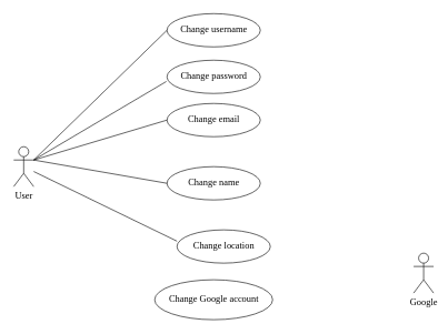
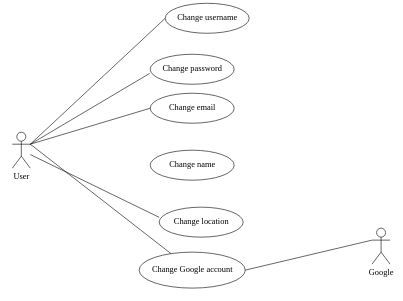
  <mxCell id="0" />
  <mxCell id="1" parent="0" />
  <mxCell id="2" value="User" style="shape=umlActor;verticalLabelPosition=bottom;verticalAlign=top;html=1;fontFamily=Verdana;fontSize=14;" vertex="1" parent="1"><mxGeometry x="20" y="220" width="30" height="60" as="geometry" /></mxCell>
  <mxCell id="3" value="Change password" style="shape=ellipse;html=1;dashed=0;whitespace=wrap;perimeter=ellipsePerimeter;fontFamily=Verdana;fontSize=14;" vertex="1" parent="1"><mxGeometry x="250" y="90" width="140" height="50" as="geometry" /></mxCell>
  <mxCell id="4" value="Change email" style="shape=ellipse;html=1;dashed=0;whitespace=wrap;perimeter=ellipsePerimeter;fontFamily=Verdana;fontSize=14;" vertex="1" parent="1"><mxGeometry x="250" y="155" width="140" height="50" as="geometry" /></mxCell>
  <mxCell id="5" value="Change name" style="shape=ellipse;html=1;dashed=0;whitespace=wrap;perimeter=ellipsePerimeter;fontFamily=Verdana;fontSize=14;" vertex="1" parent="1"><mxGeometry x="250" y="250" width="140" height="50" as="geometry" /></mxCell>
- <mxCell id="6" value="Change username" style="shape=ellipse;html=1;dashed=0;whitespace=wrap;perimeter=ellipsePerimeter;fontFamily=Verdana;fontSize=14;" vertex="1" parent="1"><mxGeometry x="250" y="20" width="140" height="50" as="geometry" /></mxCell>
+ <mxCell id="6" value="Change username" style="shape=ellipse;html=1;dashed=0;whitespace=wrap;perimeter=ellipsePerimeter;fontFamily=Verdana;fontSize=14;" vertex="1" parent="1"><mxGeometry x="275" y="5" width="140" height="50" as="geometry" /></mxCell>
  <mxCell id="7" value="Change location" style="shape=ellipse;html=1;dashed=0;whitespace=wrap;perimeter=ellipsePerimeter;fontFamily=Verdana;fontSize=14;" vertex="1" parent="1"><mxGeometry x="265" y="345" width="140" height="50" as="geometry" /></mxCell>
  <mxCell id="8" value="Change Google account" style="shape=ellipse;html=1;dashed=0;whitespace=wrap;perimeter=ellipsePerimeter;fontFamily=Verdana;fontSize=14;" vertex="1" parent="1"><mxGeometry x="231.5" y="420" width="177" height="60" as="geometry" /></mxCell>
  <mxCell id="9" value="Google" style="shape=umlActor;verticalLabelPosition=bottom;verticalAlign=top;html=1;fontFamily=Verdana;fontSize=14;" vertex="1" parent="1"><mxGeometry x="620" y="380" width="30" height="60" as="geometry" /></mxCell>
  <mxCell id="10" value="" style="endArrow=none;html=1;fontFamily=Verdana;fontSize=14;exitX=1;exitY=0.333;exitDx=0;exitDy=0;exitPerimeter=0;entryX=0;entryY=0.5;entryDx=0;entryDy=0;" edge="1" parent="1" source="2" target="6"><mxGeometry width="50" height="50" relative="1" as="geometry"><mxPoint x="70" y="240" as="sourcePoint" /><mxPoint x="120" y="190" as="targetPoint" /></mxGeometry></mxCell>
  <mxCell id="11" value="" style="endArrow=none;html=1;fontFamily=Verdana;fontSize=14;exitX=1;exitY=0.333;exitDx=0;exitDy=0;exitPerimeter=0;entryX=-0.007;entryY=0.64;entryDx=0;entryDy=0;entryPerimeter=0;" edge="1" parent="1" source="2" target="3"><mxGeometry width="50" height="50" relative="1" as="geometry"><mxPoint x="90" y="250" as="sourcePoint" /><mxPoint x="140" y="200" as="targetPoint" /></mxGeometry></mxCell>
  <mxCell id="12" value="" style="endArrow=none;html=1;fontFamily=Verdana;fontSize=14;exitX=1;exitY=0.333;exitDx=0;exitDy=0;exitPerimeter=0;entryX=0;entryY=0.5;entryDx=0;entryDy=0;" edge="1" parent="1" source="2" target="4"><mxGeometry width="50" height="50" relative="1" as="geometry"><mxPoint x="110" y="280" as="sourcePoint" /><mxPoint x="160" y="230" as="targetPoint" /></mxGeometry></mxCell>
- <mxCell id="13" value="" style="endArrow=none;html=1;fontFamily=Verdana;fontSize=14;exitX=1;exitY=0.333;exitDx=0;exitDy=0;exitPerimeter=0;entryX=0;entryY=0.5;entryDx=0;entryDy=0;" edge="1" parent="1" source="2" target="5"><mxGeometry width="50" height="50" relative="1" as="geometry"><mxPoint x="130" y="300" as="sourcePoint" /><mxPoint x="190" y="240" as="targetPoint" /></mxGeometry></mxCell>
+ <mxCell id="13" value="" style="endArrow=none;html=1;fontFamily=Verdana;fontSize=14;exitX=1;exitY=0.333;exitDx=0;exitDy=0;exitPerimeter=0;" edge="1" parent="1" source="2" target="8"><mxGeometry width="50" height="50" relative="1" as="geometry"><mxPoint x="130" y="300" as="sourcePoint" /><mxPoint x="190" y="240" as="targetPoint" /></mxGeometry></mxCell>
  <mxCell id="14" value="" style="endArrow=none;html=1;fontFamily=Verdana;fontSize=14;entryX=0;entryY=0.34;entryDx=0;entryDy=0;entryPerimeter=0;" edge="1" parent="1" source="2" target="7"><mxGeometry width="50" height="50" relative="1" as="geometry"><mxPoint x="90" y="340" as="sourcePoint" /><mxPoint x="140" y="290" as="targetPoint" /></mxGeometry></mxCell>
+ <mxCell id="15" value="" style="endArrow=none;html=1;fontFamily=Verdana;fontSize=14;exitX=1;exitY=0.5;exitDx=0;exitDy=0;entryX=0;entryY=0.333;entryDx=0;entryDy=0;entryPerimeter=0;" edge="1" parent="1" source="8" target="9"><mxGeometry width="50" height="50" relative="1" as="geometry"><mxPoint x="440" y="450" as="sourcePoint" /><mxPoint x="490" y="400" as="targetPoint" /></mxGeometry></mxCell>
